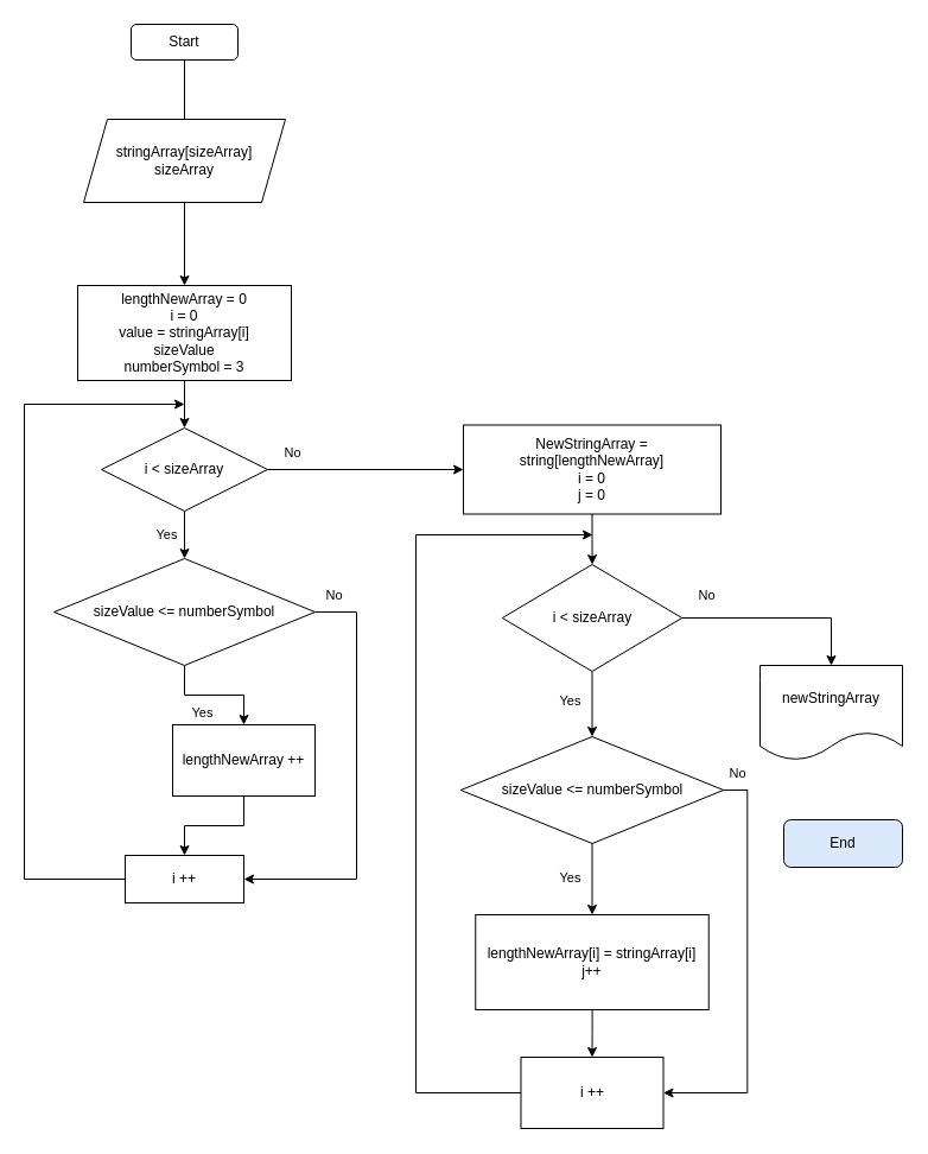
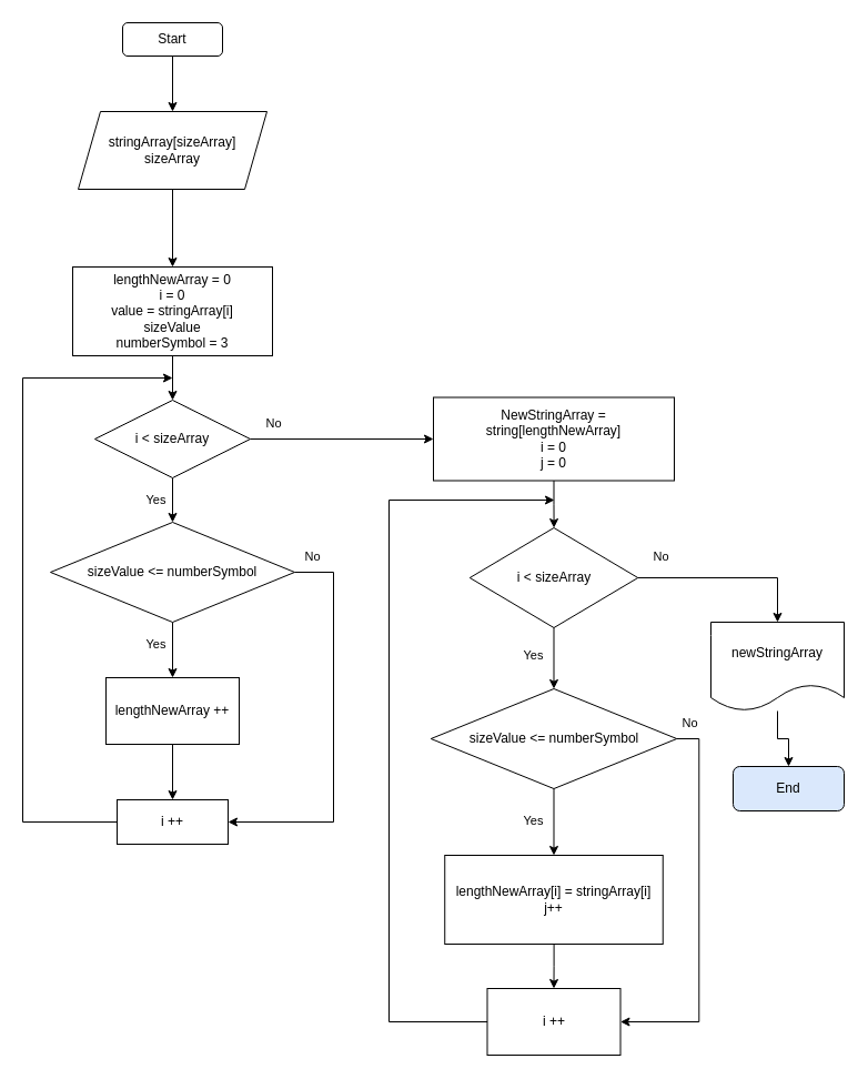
  <mxCell id="0" />
  <mxCell id="1" parent="0" />
- <mxCell id="2" value="" style="edgeStyle=orthogonalEdgeStyle;rounded=0;orthogonalLoop=1;jettySize=auto;html=1;endArrow=none;" edge="1" parent="1" source="3" target="5"><mxGeometry relative="1" as="geometry" /></mxCell>
+ <mxCell id="2" value="" style="edgeStyle=orthogonalEdgeStyle;rounded=0;orthogonalLoop=1;jettySize=auto;html=1;" edge="1" parent="1" source="3" target="5"><mxGeometry relative="1" as="geometry" /></mxCell>
  <mxCell id="3" value="Start" style="rounded=1;whiteSpace=wrap;html=1;" vertex="1" parent="1"><mxGeometry x="110" y="20" width="90" height="30" as="geometry" /></mxCell>
  <mxCell id="4" value="" style="edgeStyle=orthogonalEdgeStyle;rounded=0;orthogonalLoop=1;jettySize=auto;html=1;" edge="1" parent="1" source="5" target="7"><mxGeometry relative="1" as="geometry" /></mxCell>
  <mxCell id="5" value="stringArray[sizeArray]&lt;br&gt;sizeArray" style="shape=parallelogram;perimeter=parallelogramPerimeter;whiteSpace=wrap;html=1;fixedSize=1;" vertex="1" parent="1"><mxGeometry x="70" y="100" width="170" height="70" as="geometry" /></mxCell>
  <mxCell id="6" value="" style="edgeStyle=orthogonalEdgeStyle;rounded=0;orthogonalLoop=1;jettySize=auto;html=1;" edge="1" parent="1" source="7" target="11"><mxGeometry relative="1" as="geometry" /></mxCell>
  <mxCell id="7" value="lengthNewArray = 0&lt;br&gt;i = 0&lt;br&gt;value = stringArray[i]&lt;br&gt;sizeValue&lt;br&gt;numberSymbol = 3" style="rounded=0;whiteSpace=wrap;html=1;" vertex="1" parent="1"><mxGeometry x="65" y="240" width="180" height="80" as="geometry" /></mxCell>
  <mxCell id="8" value="Yes" style="edgeStyle=orthogonalEdgeStyle;rounded=0;orthogonalLoop=1;jettySize=auto;html=1;" edge="1" parent="1" source="11" target="15"><mxGeometry y="-15" relative="1" as="geometry"><mxPoint as="offset" /></mxGeometry></mxCell>
  <mxCell id="9" style="edgeStyle=orthogonalEdgeStyle;rounded=0;orthogonalLoop=1;jettySize=auto;html=1;exitX=1;exitY=0.5;exitDx=0;exitDy=0;entryX=0;entryY=0.5;entryDx=0;entryDy=0;" edge="1" parent="1" source="11" target="21"><mxGeometry relative="1" as="geometry" /></mxCell>
  <mxCell id="10" value="No" style="edgeLabel;html=1;align=center;verticalAlign=middle;resizable=0;points=[];" vertex="1" connectable="0" parent="9"><mxGeometry x="-0.646" y="-2" relative="1" as="geometry"><mxPoint x="-9" y="-17" as="offset" /></mxGeometry></mxCell>
  <mxCell id="11" value="i &amp;lt; sizeArray" style="rhombus;whiteSpace=wrap;html=1;" vertex="1" parent="1"><mxGeometry x="85" y="360" width="140" height="70" as="geometry" /></mxCell>
  <mxCell id="12" value="Yes" style="edgeStyle=orthogonalEdgeStyle;rounded=0;orthogonalLoop=1;jettySize=auto;html=1;" edge="1" parent="1" source="15" target="17"><mxGeometry x="-0.2" y="-15" relative="1" as="geometry"><mxPoint as="offset" /></mxGeometry></mxCell>
  <mxCell id="13" style="edgeStyle=orthogonalEdgeStyle;rounded=0;orthogonalLoop=1;jettySize=auto;html=1;exitX=1;exitY=0.5;exitDx=0;exitDy=0;entryX=1;entryY=0.5;entryDx=0;entryDy=0;" edge="1" parent="1" source="15" target="19"><mxGeometry relative="1" as="geometry"><Array as="points"><mxPoint x="300" y="515" /><mxPoint x="300" y="740" /></Array></mxGeometry></mxCell>
  <mxCell id="14" value="No" style="edgeLabel;html=1;align=center;verticalAlign=middle;resizable=0;points=[];" vertex="1" connectable="0" parent="13"><mxGeometry x="-0.656" y="2" relative="1" as="geometry"><mxPoint x="-22" y="-41" as="offset" /></mxGeometry></mxCell>
  <mxCell id="15" value="sizeValue &amp;lt;= numberSymbol" style="rhombus;whiteSpace=wrap;html=1;" vertex="1" parent="1"><mxGeometry x="45" y="470" width="220" height="90" as="geometry" /></mxCell>
  <mxCell id="16" value="" style="edgeStyle=orthogonalEdgeStyle;rounded=0;orthogonalLoop=1;jettySize=auto;html=1;" edge="1" parent="1" source="17" target="19"><mxGeometry relative="1" as="geometry" /></mxCell>
- <mxCell id="17" value="lengthNewArray ++" style="rounded=0;whiteSpace=wrap;html=1;" vertex="1" parent="1"><mxGeometry x="145" y="610" width="120" height="60" as="geometry" /></mxCell>
+ <mxCell id="17" value="lengthNewArray ++" style="rounded=0;whiteSpace=wrap;html=1;" vertex="1" parent="1"><mxGeometry x="95" y="610" width="120" height="60" as="geometry" /></mxCell>
  <mxCell id="18" style="edgeStyle=orthogonalEdgeStyle;rounded=0;orthogonalLoop=1;jettySize=auto;html=1;exitX=0;exitY=0.5;exitDx=0;exitDy=0;" edge="1" parent="1" source="19"><mxGeometry relative="1" as="geometry"><mxPoint x="155" y="340" as="targetPoint" /><Array as="points"><mxPoint x="20" y="740" /><mxPoint x="20" y="340" /><mxPoint x="150" y="340" /></Array></mxGeometry></mxCell>
  <mxCell id="19" value="i ++" style="rounded=0;whiteSpace=wrap;html=1;" vertex="1" parent="1"><mxGeometry x="105" y="720" width="100" height="40" as="geometry" /></mxCell>
  <mxCell id="20" value="" style="edgeStyle=orthogonalEdgeStyle;rounded=0;orthogonalLoop=1;jettySize=auto;html=1;" edge="1" parent="1" source="21" target="25"><mxGeometry relative="1" as="geometry" /></mxCell>
  <mxCell id="21" value="NewStringArray = string[lengthNewArray]&lt;br&gt;i = 0&lt;br&gt;j = 0" style="rounded=0;whiteSpace=wrap;html=1;" vertex="1" parent="1"><mxGeometry x="390" y="357.5" width="217" height="75" as="geometry" /></mxCell>
  <mxCell id="22" value="Yes" style="edgeStyle=orthogonalEdgeStyle;rounded=0;orthogonalLoop=1;jettySize=auto;html=1;" edge="1" parent="1" source="25" target="29"><mxGeometry x="-0.091" y="-19" relative="1" as="geometry"><mxPoint as="offset" /></mxGeometry></mxCell>
  <mxCell id="23" style="edgeStyle=orthogonalEdgeStyle;rounded=0;orthogonalLoop=1;jettySize=auto;html=1;exitX=1;exitY=0.5;exitDx=0;exitDy=0;entryX=0.5;entryY=0;entryDx=0;entryDy=0;" edge="1" parent="1" source="25" target="31"><mxGeometry relative="1" as="geometry" /></mxCell>
  <mxCell id="24" value="No" style="edgeLabel;html=1;align=center;verticalAlign=middle;resizable=0;points=[];" vertex="1" connectable="0" parent="23"><mxGeometry x="-0.4" y="-3" relative="1" as="geometry"><mxPoint x="-30" y="-23" as="offset" /></mxGeometry></mxCell>
  <mxCell id="25" value="i &amp;lt; sizeArray" style="rhombus;whiteSpace=wrap;html=1;" vertex="1" parent="1"><mxGeometry x="422.75" y="475" width="151.5" height="90" as="geometry" /></mxCell>
  <mxCell id="26" value="Yes" style="edgeStyle=orthogonalEdgeStyle;rounded=0;orthogonalLoop=1;jettySize=auto;html=1;" edge="1" parent="1" source="29" target="34"><mxGeometry y="-19" relative="1" as="geometry"><mxPoint y="-1" as="offset" /></mxGeometry></mxCell>
  <mxCell id="27" style="edgeStyle=orthogonalEdgeStyle;rounded=0;orthogonalLoop=1;jettySize=auto;html=1;exitX=1;exitY=0.5;exitDx=0;exitDy=0;entryX=1;entryY=0.5;entryDx=0;entryDy=0;" edge="1" parent="1" source="29" target="36"><mxGeometry relative="1" as="geometry" /></mxCell>
  <mxCell id="28" value="No" style="edgeLabel;html=1;align=center;verticalAlign=middle;resizable=0;points=[];" vertex="1" connectable="0" parent="27"><mxGeometry x="0.125" y="-1" relative="1" as="geometry"><mxPoint x="-8" y="-189" as="offset" /></mxGeometry></mxCell>
  <mxCell id="29" value="sizeValue &amp;lt;= numberSymbol" style="rhombus;whiteSpace=wrap;html=1;" vertex="1" parent="1"><mxGeometry x="387.75" y="620" width="221.5" height="90" as="geometry" /></mxCell>
+ <mxCell id="30" value="" style="edgeStyle=orthogonalEdgeStyle;rounded=0;orthogonalLoop=1;jettySize=auto;html=1;" edge="1" parent="1" source="31" target="32"><mxGeometry relative="1" as="geometry" /></mxCell>
  <mxCell id="31" value="newStringArray" style="shape=document;whiteSpace=wrap;html=1;boundedLbl=1;" vertex="1" parent="1"><mxGeometry x="640" y="560" width="120" height="80" as="geometry" /></mxCell>
  <mxCell id="32" value="End" style="rounded=1;whiteSpace=wrap;html=1;fillColor=#dae8fc;" vertex="1" parent="1"><mxGeometry x="660" y="690" width="100" height="40" as="geometry" /></mxCell>
  <mxCell id="33" value="" style="edgeStyle=orthogonalEdgeStyle;rounded=0;orthogonalLoop=1;jettySize=auto;html=1;" edge="1" parent="1" source="34" target="36"><mxGeometry relative="1" as="geometry" /></mxCell>
  <mxCell id="34" value="lengthNewArray[i] = stringArray[i]&lt;br&gt;j++" style="rounded=0;whiteSpace=wrap;html=1;" vertex="1" parent="1"><mxGeometry x="400.25" y="770" width="196.5" height="80" as="geometry" /></mxCell>
  <mxCell id="35" style="edgeStyle=orthogonalEdgeStyle;rounded=0;orthogonalLoop=1;jettySize=auto;html=1;exitX=0;exitY=0.5;exitDx=0;exitDy=0;" edge="1" parent="1" source="36"><mxGeometry relative="1" as="geometry"><mxPoint x="499" y="450" as="targetPoint" /><Array as="points"><mxPoint x="350" y="920" /><mxPoint x="350" y="450" /></Array></mxGeometry></mxCell>
  <mxCell id="36" value="i ++" style="rounded=0;whiteSpace=wrap;html=1;" vertex="1" parent="1"><mxGeometry x="438.5" y="890" width="120" height="60" as="geometry" /></mxCell>
